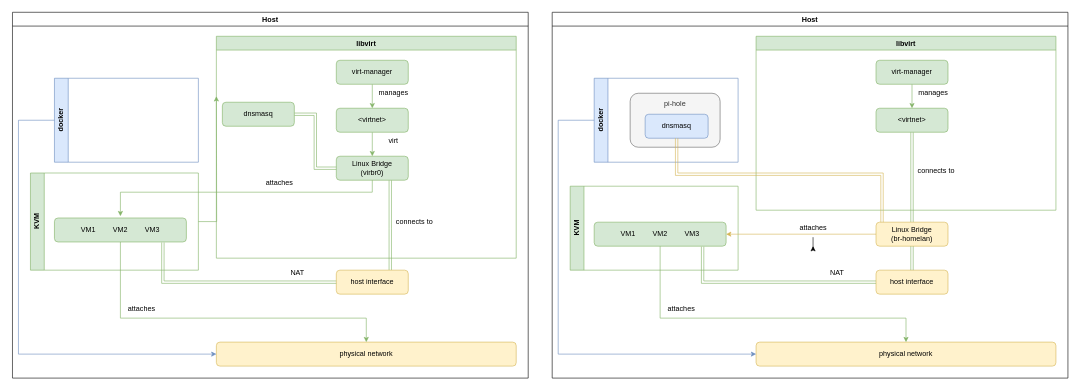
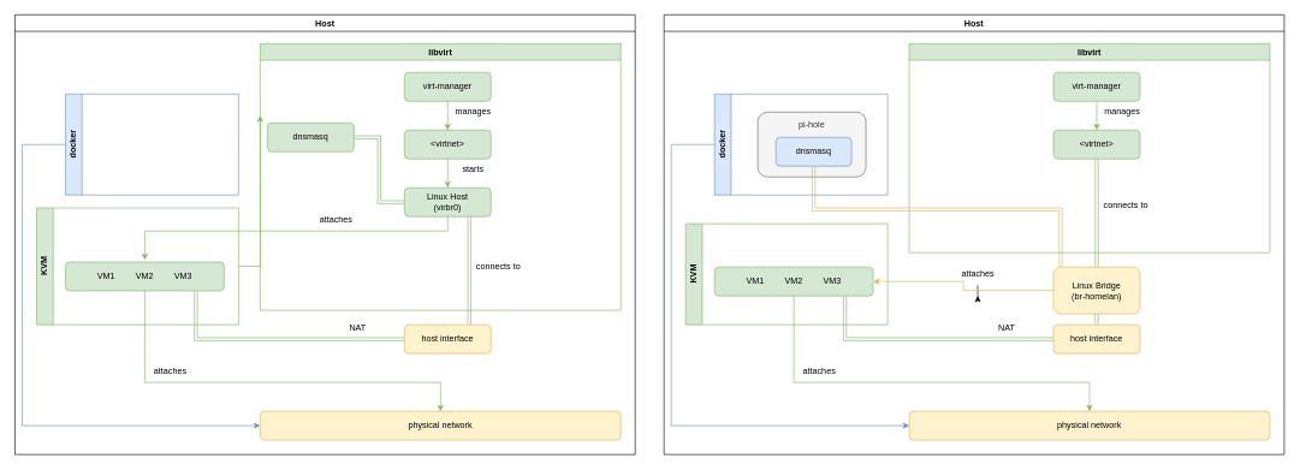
  <mxCell id="0" />
  <mxCell id="1" parent="0" />
  <mxCell id="2" style="edgeStyle=orthogonalEdgeStyle;rounded=0;orthogonalLoop=1;jettySize=auto;html=1;fillColor=#d5e8d4;strokeColor=#82b366;" edge="1" parent="1" source="3" target="5"><mxGeometry relative="1" as="geometry" /></mxCell>
  <mxCell id="3" value="virt-manager" style="rounded=1;whiteSpace=wrap;html=1;fillColor=#d5e8d4;strokeColor=#82b366;" vertex="1" parent="1"><mxGeometry x="560" y="100" width="120" height="40" as="geometry" /></mxCell>
  <mxCell id="4" style="edgeStyle=orthogonalEdgeStyle;rounded=0;orthogonalLoop=1;jettySize=auto;html=1;fillColor=#d5e8d4;strokeColor=#82b366;" edge="1" parent="1" source="5" target="7"><mxGeometry relative="1" as="geometry" /></mxCell>
  <mxCell id="5" value="&amp;lt;virtnet&amp;gt;" style="rounded=1;whiteSpace=wrap;html=1;fillColor=#d5e8d4;strokeColor=#82b366;" vertex="1" parent="1"><mxGeometry x="560" y="180" width="120" height="40" as="geometry" /></mxCell>
  <mxCell id="6" style="edgeStyle=orthogonalEdgeStyle;rounded=0;orthogonalLoop=1;jettySize=auto;html=1;shape=link;fillColor=#d5e8d4;strokeColor=#82b366;" edge="1" parent="1" source="7" target="18"><mxGeometry relative="1" as="geometry"><Array as="points"><mxPoint x="650" y="380" /><mxPoint x="650" y="380" /></Array></mxGeometry></mxCell>
- <mxCell id="7" value="Linux Bridge&lt;div&gt;(virbr0)&lt;/div&gt;" style="rounded=1;whiteSpace=wrap;html=1;fillColor=#d5e8d4;strokeColor=#82b366;" vertex="1" parent="1"><mxGeometry x="560" y="260" width="120" height="40" as="geometry" /></mxCell>
+ <mxCell id="7" value="Linux Host&lt;div&gt;(virbr0)&lt;/div&gt;" style="rounded=1;whiteSpace=wrap;html=1;fillColor=#d5e8d4;strokeColor=#82b366;" vertex="1" parent="1"><mxGeometry x="560" y="260" width="120" height="40" as="geometry" /></mxCell>
  <mxCell id="8" style="edgeStyle=orthogonalEdgeStyle;rounded=0;orthogonalLoop=1;jettySize=auto;html=1;entryX=0;entryY=0.5;entryDx=0;entryDy=0;shape=link;fillColor=#d5e8d4;strokeColor=#82b366;" edge="1" parent="1" source="19" target="7"><mxGeometry relative="1" as="geometry" /></mxCell>
- <mxCell id="9" value="virt" style="text;html=1;align=center;verticalAlign=middle;resizable=0;points=[];autosize=1;" vertex="1" parent="1"><mxGeometry x="630" y="220" width="50" height="30" as="geometry" /></mxCell>
+ <mxCell id="9" value="starts" style="text;html=1;align=center;verticalAlign=middle;resizable=0;points=[];autosize=1;" vertex="1" parent="1"><mxGeometry x="630" y="220" width="50" height="30" as="geometry" /></mxCell>
  <mxCell id="10" value="manages" style="text;html=1;align=center;verticalAlign=middle;resizable=0;points=[];autosize=1;" vertex="1" parent="1"><mxGeometry x="620" y="140" width="70" height="30" as="geometry" /></mxCell>
  <mxCell id="11" value="libvirt" style="swimlane;whiteSpace=wrap;html=1;startSize=23;fillColor=#d5e8d4;strokeColor=#82b366;" vertex="1" parent="1"><mxGeometry x="360" y="60" width="500" height="370" as="geometry" /></mxCell>
  <mxCell id="12" value="Host" style="swimlane;whiteSpace=wrap;html=1;" vertex="1" parent="1"><mxGeometry x="20" y="20" width="860" height="610" as="geometry" /></mxCell>
  <mxCell id="13" value="physical network" style="rounded=1;whiteSpace=wrap;html=1;fillColor=#fff2cc;strokeColor=#d6b656;" vertex="1" parent="12"><mxGeometry x="340" y="550" width="500" height="40" as="geometry" /></mxCell>
  <mxCell id="14" value="attaches" style="text;html=1;align=center;verticalAlign=middle;resizable=0;points=[];autosize=1;" vertex="1" parent="12"><mxGeometry x="180" y="480" width="70" height="30" as="geometry" /></mxCell>
  <mxCell id="15" style="edgeStyle=orthogonalEdgeStyle;rounded=0;orthogonalLoop=1;jettySize=auto;html=1;fillColor=#d5e8d4;strokeColor=#82b366;" edge="1" parent="12" source="16"><mxGeometry relative="1" as="geometry"><mxPoint x="340" y="140" as="targetPoint" /></mxGeometry></mxCell>
  <mxCell id="16" value="KVM" style="swimlane;horizontal=0;whiteSpace=wrap;html=1;fillColor=#d5e8d4;strokeColor=#82b366;" vertex="1" parent="12"><mxGeometry x="30" y="268" width="280" height="162" as="geometry" /></mxCell>
  <mxCell id="17" value="VM1&lt;span style=&quot;white-space: pre;&quot;&gt;&#09;&lt;/span&gt;&lt;span style=&quot;white-space: pre;&quot;&gt;&#09;&lt;/span&gt;VM2&lt;span style=&quot;white-space: pre;&quot;&gt;&#09;&lt;/span&gt;&lt;span style=&quot;white-space: pre;&quot;&gt;&#09;&lt;/span&gt;VM3" style="rounded=1;whiteSpace=wrap;html=1;fillColor=#d5e8d4;strokeColor=#82b366;" vertex="1" parent="16"><mxGeometry x="40" y="75" width="220" height="40" as="geometry" /></mxCell>
  <mxCell id="18" value="host interface" style="rounded=1;whiteSpace=wrap;html=1;fillColor=#fff2cc;strokeColor=#d6b656;" vertex="1" parent="12"><mxGeometry x="540" y="430" width="120" height="40" as="geometry" /></mxCell>
  <mxCell id="19" value="dnsmasq" style="rounded=1;whiteSpace=wrap;html=1;fillColor=#d5e8d4;strokeColor=#82b366;" vertex="1" parent="12"><mxGeometry x="350" y="150" width="120" height="40" as="geometry" /></mxCell>
  <mxCell id="20" value="attaches" style="text;html=1;align=center;verticalAlign=middle;resizable=0;points=[];autosize=1;" vertex="1" parent="12"><mxGeometry x="410" y="270" width="70" height="30" as="geometry" /></mxCell>
  <mxCell id="21" style="edgeStyle=orthogonalEdgeStyle;rounded=0;orthogonalLoop=1;jettySize=auto;html=1;fillColor=#d5e8d4;strokeColor=#82b366;" edge="1" parent="12" source="7"><mxGeometry relative="1" as="geometry"><mxPoint x="600" y="250" as="sourcePoint" /><mxPoint x="180" y="340" as="targetPoint" /><Array as="points"><mxPoint x="600" y="300" /><mxPoint x="180" y="300" /></Array></mxGeometry></mxCell>
  <mxCell id="22" style="edgeStyle=orthogonalEdgeStyle;rounded=0;orthogonalLoop=1;jettySize=auto;html=1;fillColor=#d5e8d4;strokeColor=#82b366;" edge="1" parent="12" source="17" target="13"><mxGeometry relative="1" as="geometry"><Array as="points"><mxPoint x="180" y="510" /><mxPoint x="590" y="510" /></Array></mxGeometry></mxCell>
  <mxCell id="23" style="edgeStyle=orthogonalEdgeStyle;rounded=0;orthogonalLoop=1;jettySize=auto;html=1;entryX=0.822;entryY=1.021;entryDx=0;entryDy=0;entryPerimeter=0;shape=link;fillColor=#d5e8d4;strokeColor=#82b366;" edge="1" parent="12" source="18" target="17"><mxGeometry relative="1" as="geometry" /></mxCell>
  <mxCell id="24" value="NAT" style="text;html=1;align=center;verticalAlign=middle;resizable=0;points=[];autosize=1;" vertex="1" parent="12"><mxGeometry x="450" y="420" width="50" height="30" as="geometry" /></mxCell>
  <mxCell id="25" value="connects to" style="text;html=1;align=center;verticalAlign=middle;resizable=0;points=[];autosize=1;" vertex="1" parent="12"><mxGeometry x="630" y="334" width="80" height="30" as="geometry" /></mxCell>
  <mxCell id="26" value="docker" style="swimlane;horizontal=0;whiteSpace=wrap;html=1;fillColor=#dae8fc;strokeColor=#6c8ebf;" vertex="1" parent="12"><mxGeometry x="70" y="110" width="240" height="140" as="geometry" /></mxCell>
  <mxCell id="27" style="edgeStyle=orthogonalEdgeStyle;rounded=0;orthogonalLoop=1;jettySize=auto;html=1;entryX=0;entryY=0.5;entryDx=0;entryDy=0;fillColor=#dae8fc;strokeColor=#6c8ebf;" edge="1" parent="12" source="26" target="13"><mxGeometry relative="1" as="geometry"><Array as="points"><mxPoint x="10" y="180" /><mxPoint x="10" y="570" /></Array></mxGeometry></mxCell>
  <mxCell id="28" style="edgeStyle=orthogonalEdgeStyle;rounded=0;orthogonalLoop=1;jettySize=auto;html=1;fillColor=#d5e8d4;strokeColor=#82b366;" edge="1" parent="1" source="29" target="31"><mxGeometry relative="1" as="geometry" /></mxCell>
  <mxCell id="29" value="virt-manager" style="rounded=1;whiteSpace=wrap;html=1;fillColor=#d5e8d4;strokeColor=#82b366;" vertex="1" parent="1"><mxGeometry x="1460" y="100" width="120" height="40" as="geometry" /></mxCell>
  <mxCell id="30" style="edgeStyle=orthogonalEdgeStyle;rounded=0;orthogonalLoop=1;jettySize=auto;html=1;fillColor=#d5e8d4;strokeColor=#82b366;shape=link;" edge="1" parent="1" source="31" target="51"><mxGeometry relative="1" as="geometry" /></mxCell>
  <mxCell id="31" value="&amp;lt;virtnet&amp;gt;" style="rounded=1;whiteSpace=wrap;html=1;fillColor=#d5e8d4;strokeColor=#82b366;" vertex="1" parent="1"><mxGeometry x="1460" y="180" width="120" height="40" as="geometry" /></mxCell>
  <mxCell id="32" value="manages" style="text;html=1;align=center;verticalAlign=middle;resizable=0;points=[];autosize=1;" vertex="1" parent="1"><mxGeometry x="1520" y="140" width="70" height="30" as="geometry" /></mxCell>
  <mxCell id="33" value="libvirt" style="swimlane;whiteSpace=wrap;html=1;startSize=23;fillColor=#d5e8d4;strokeColor=#82b366;" vertex="1" parent="1"><mxGeometry x="1260" y="60" width="500" height="290" as="geometry" /></mxCell>
  <mxCell id="34" value="Host" style="swimlane;whiteSpace=wrap;html=1;" vertex="1" parent="1"><mxGeometry x="920" y="20" width="860" height="610" as="geometry" /></mxCell>
  <mxCell id="35" value="physical network" style="rounded=1;whiteSpace=wrap;html=1;fillColor=#fff2cc;strokeColor=#d6b656;" vertex="1" parent="34"><mxGeometry x="340" y="550" width="500" height="40" as="geometry" /></mxCell>
  <mxCell id="36" value="attaches" style="text;html=1;align=center;verticalAlign=middle;resizable=0;points=[];autosize=1;" vertex="1" parent="34"><mxGeometry x="180" y="480" width="70" height="30" as="geometry" /></mxCell>
  <mxCell id="37" value="KVM" style="swimlane;horizontal=0;whiteSpace=wrap;html=1;fillColor=#d5e8d4;strokeColor=#82b366;" vertex="1" parent="34"><mxGeometry x="30" y="290" width="280" height="140" as="geometry" /></mxCell>
  <mxCell id="38" value="VM1&lt;span style=&quot;white-space: pre;&quot;&gt;&#09;&lt;/span&gt;&lt;span style=&quot;white-space: pre;&quot;&gt;&#09;&lt;/span&gt;VM2&lt;span style=&quot;white-space: pre;&quot;&gt;&#09;&lt;/span&gt;&lt;span style=&quot;white-space: pre;&quot;&gt;&#09;&lt;/span&gt;VM3" style="rounded=1;whiteSpace=wrap;html=1;fillColor=#d5e8d4;strokeColor=#82b366;" vertex="1" parent="37"><mxGeometry x="40" y="60" width="220" height="40" as="geometry" /></mxCell>
  <mxCell id="39" value="host interface" style="rounded=1;whiteSpace=wrap;html=1;fillColor=#fff2cc;strokeColor=#d6b656;" vertex="1" parent="34"><mxGeometry x="540" y="430" width="120" height="40" as="geometry" /></mxCell>
  <mxCell id="40" style="edgeStyle=orthogonalEdgeStyle;rounded=0;orthogonalLoop=1;jettySize=auto;html=1;" edge="1" parent="34" source="41"><mxGeometry relative="1" as="geometry"><mxPoint x="435" y="390" as="targetPoint" /></mxGeometry></mxCell>
  <mxCell id="41" value="attaches" style="text;html=1;align=center;verticalAlign=middle;resizable=0;points=[];autosize=1;" vertex="1" parent="34"><mxGeometry x="400" y="345" width="70" height="30" as="geometry" /></mxCell>
  <mxCell id="42" style="edgeStyle=orthogonalEdgeStyle;rounded=0;orthogonalLoop=1;jettySize=auto;html=1;fillColor=#d5e8d4;strokeColor=#82b366;" edge="1" parent="34" source="38" target="35"><mxGeometry relative="1" as="geometry"><Array as="points"><mxPoint x="180" y="510" /><mxPoint x="590" y="510" /></Array></mxGeometry></mxCell>
  <mxCell id="43" style="edgeStyle=orthogonalEdgeStyle;rounded=0;orthogonalLoop=1;jettySize=auto;html=1;entryX=0.822;entryY=1.021;entryDx=0;entryDy=0;entryPerimeter=0;shape=link;fillColor=#d5e8d4;strokeColor=#82b366;" edge="1" parent="34" source="39" target="38"><mxGeometry relative="1" as="geometry" /></mxCell>
  <mxCell id="44" value="NAT" style="text;html=1;align=center;verticalAlign=middle;resizable=0;points=[];autosize=1;" vertex="1" parent="34"><mxGeometry x="450" y="420" width="50" height="30" as="geometry" /></mxCell>
  <mxCell id="45" value="connects to" style="text;html=1;align=center;verticalAlign=middle;resizable=0;points=[];autosize=1;" vertex="1" parent="34"><mxGeometry x="600" y="250" width="80" height="30" as="geometry" /></mxCell>
  <mxCell id="46" value="docker" style="swimlane;horizontal=0;whiteSpace=wrap;html=1;fillColor=#dae8fc;strokeColor=#6c8ebf;" vertex="1" parent="34"><mxGeometry x="70" y="110" width="240" height="140" as="geometry" /></mxCell>
  <mxCell id="47" value="pi-hole&lt;div&gt;&lt;br&gt;&lt;/div&gt;&lt;div&gt;&lt;br&gt;&lt;/div&gt;&lt;div&gt;&lt;br&gt;&lt;/div&gt;&lt;div&gt;&lt;br&gt;&lt;/div&gt;" style="rounded=1;whiteSpace=wrap;html=1;fillColor=#f5f5f5;strokeColor=#666666;fontColor=#333333;" vertex="1" parent="46"><mxGeometry x="60" y="25" width="150" height="90" as="geometry" /></mxCell>
  <mxCell id="48" value="dnsmasq" style="rounded=1;whiteSpace=wrap;html=1;fillColor=#dae8fc;strokeColor=#6c8ebf;" vertex="1" parent="46"><mxGeometry x="85" y="60" width="105" height="40" as="geometry" /></mxCell>
  <mxCell id="49" style="edgeStyle=orthogonalEdgeStyle;rounded=0;orthogonalLoop=1;jettySize=auto;html=1;entryX=0;entryY=0.5;entryDx=0;entryDy=0;fillColor=#dae8fc;strokeColor=#6c8ebf;" edge="1" parent="34" source="46" target="35"><mxGeometry relative="1" as="geometry"><Array as="points"><mxPoint x="10" y="180" /><mxPoint x="10" y="570" /></Array></mxGeometry></mxCell>
  <mxCell id="50" style="edgeStyle=orthogonalEdgeStyle;rounded=0;orthogonalLoop=1;jettySize=auto;html=1;entryX=1;entryY=0.5;entryDx=0;entryDy=0;fillColor=#fff2cc;strokeColor=#d6b656;" edge="1" parent="34" source="51" target="38"><mxGeometry relative="1" as="geometry"><mxPoint x="300" y="380" as="targetPoint" /></mxGeometry></mxCell>
- <mxCell id="51" value="Linux Bridge&lt;div&gt;(br-homelan)&lt;/div&gt;" style="rounded=1;whiteSpace=wrap;html=1;fillColor=#fff2cc;strokeColor=#d6b656;" vertex="1" parent="34"><mxGeometry x="540" y="350" width="120" height="40" as="geometry" /></mxCell>
+ <mxCell id="51" value="Linux Bridge&lt;div&gt;(br-homelan)&lt;/div&gt;" style="rounded=1;whiteSpace=wrap;html=1;fillColor=#fff2cc;strokeColor=#d6b656;" vertex="1" parent="34"><mxGeometry x="540" y="350" width="120" height="65" as="geometry" /></mxCell>
  <mxCell id="52" style="edgeStyle=orthogonalEdgeStyle;rounded=0;orthogonalLoop=1;jettySize=auto;html=1;shape=link;fillColor=#d5e8d4;strokeColor=#82b366;" edge="1" parent="34" source="51" target="39"><mxGeometry relative="1" as="geometry"><Array as="points"><mxPoint x="630" y="360" /><mxPoint x="630" y="360" /></Array></mxGeometry></mxCell>
  <mxCell id="53" style="edgeStyle=orthogonalEdgeStyle;rounded=0;orthogonalLoop=1;jettySize=auto;html=1;shape=link;fillColor=#fff2cc;strokeColor=#d6b656;" edge="1" parent="34" source="48" target="51"><mxGeometry relative="1" as="geometry"><Array as="points"><mxPoint x="208" y="270" /><mxPoint x="550" y="270" /></Array></mxGeometry></mxCell>
